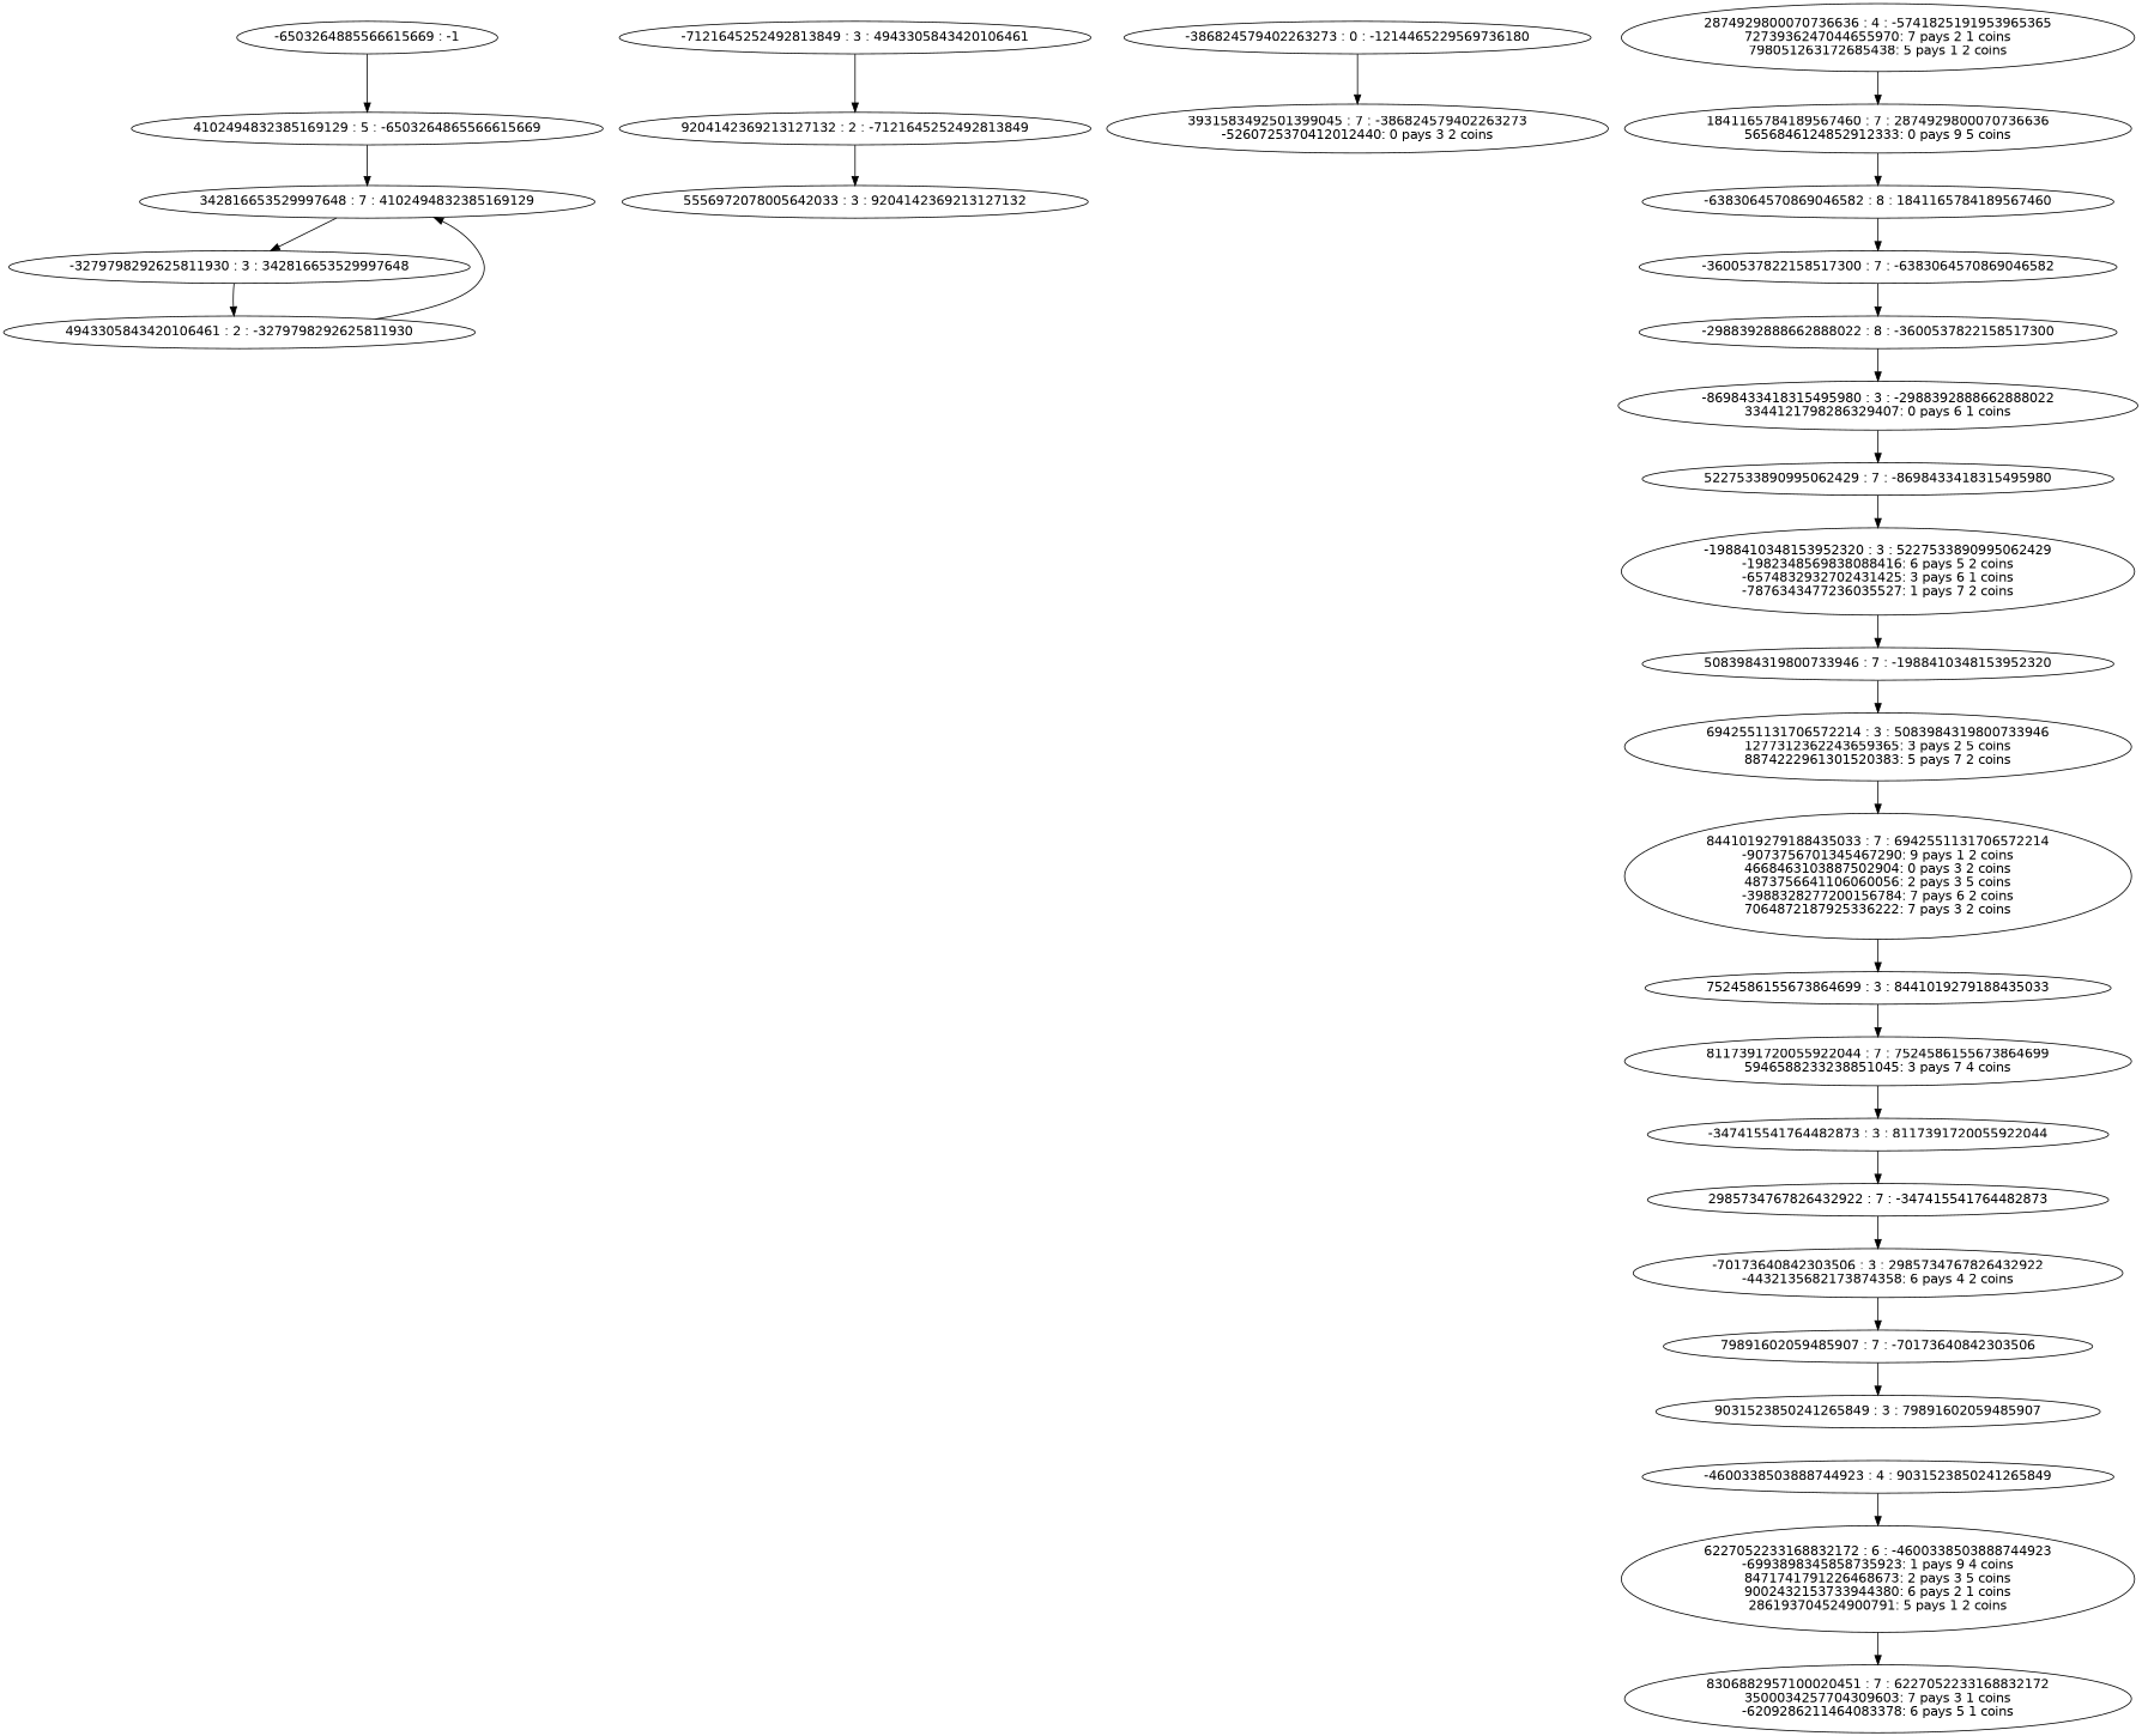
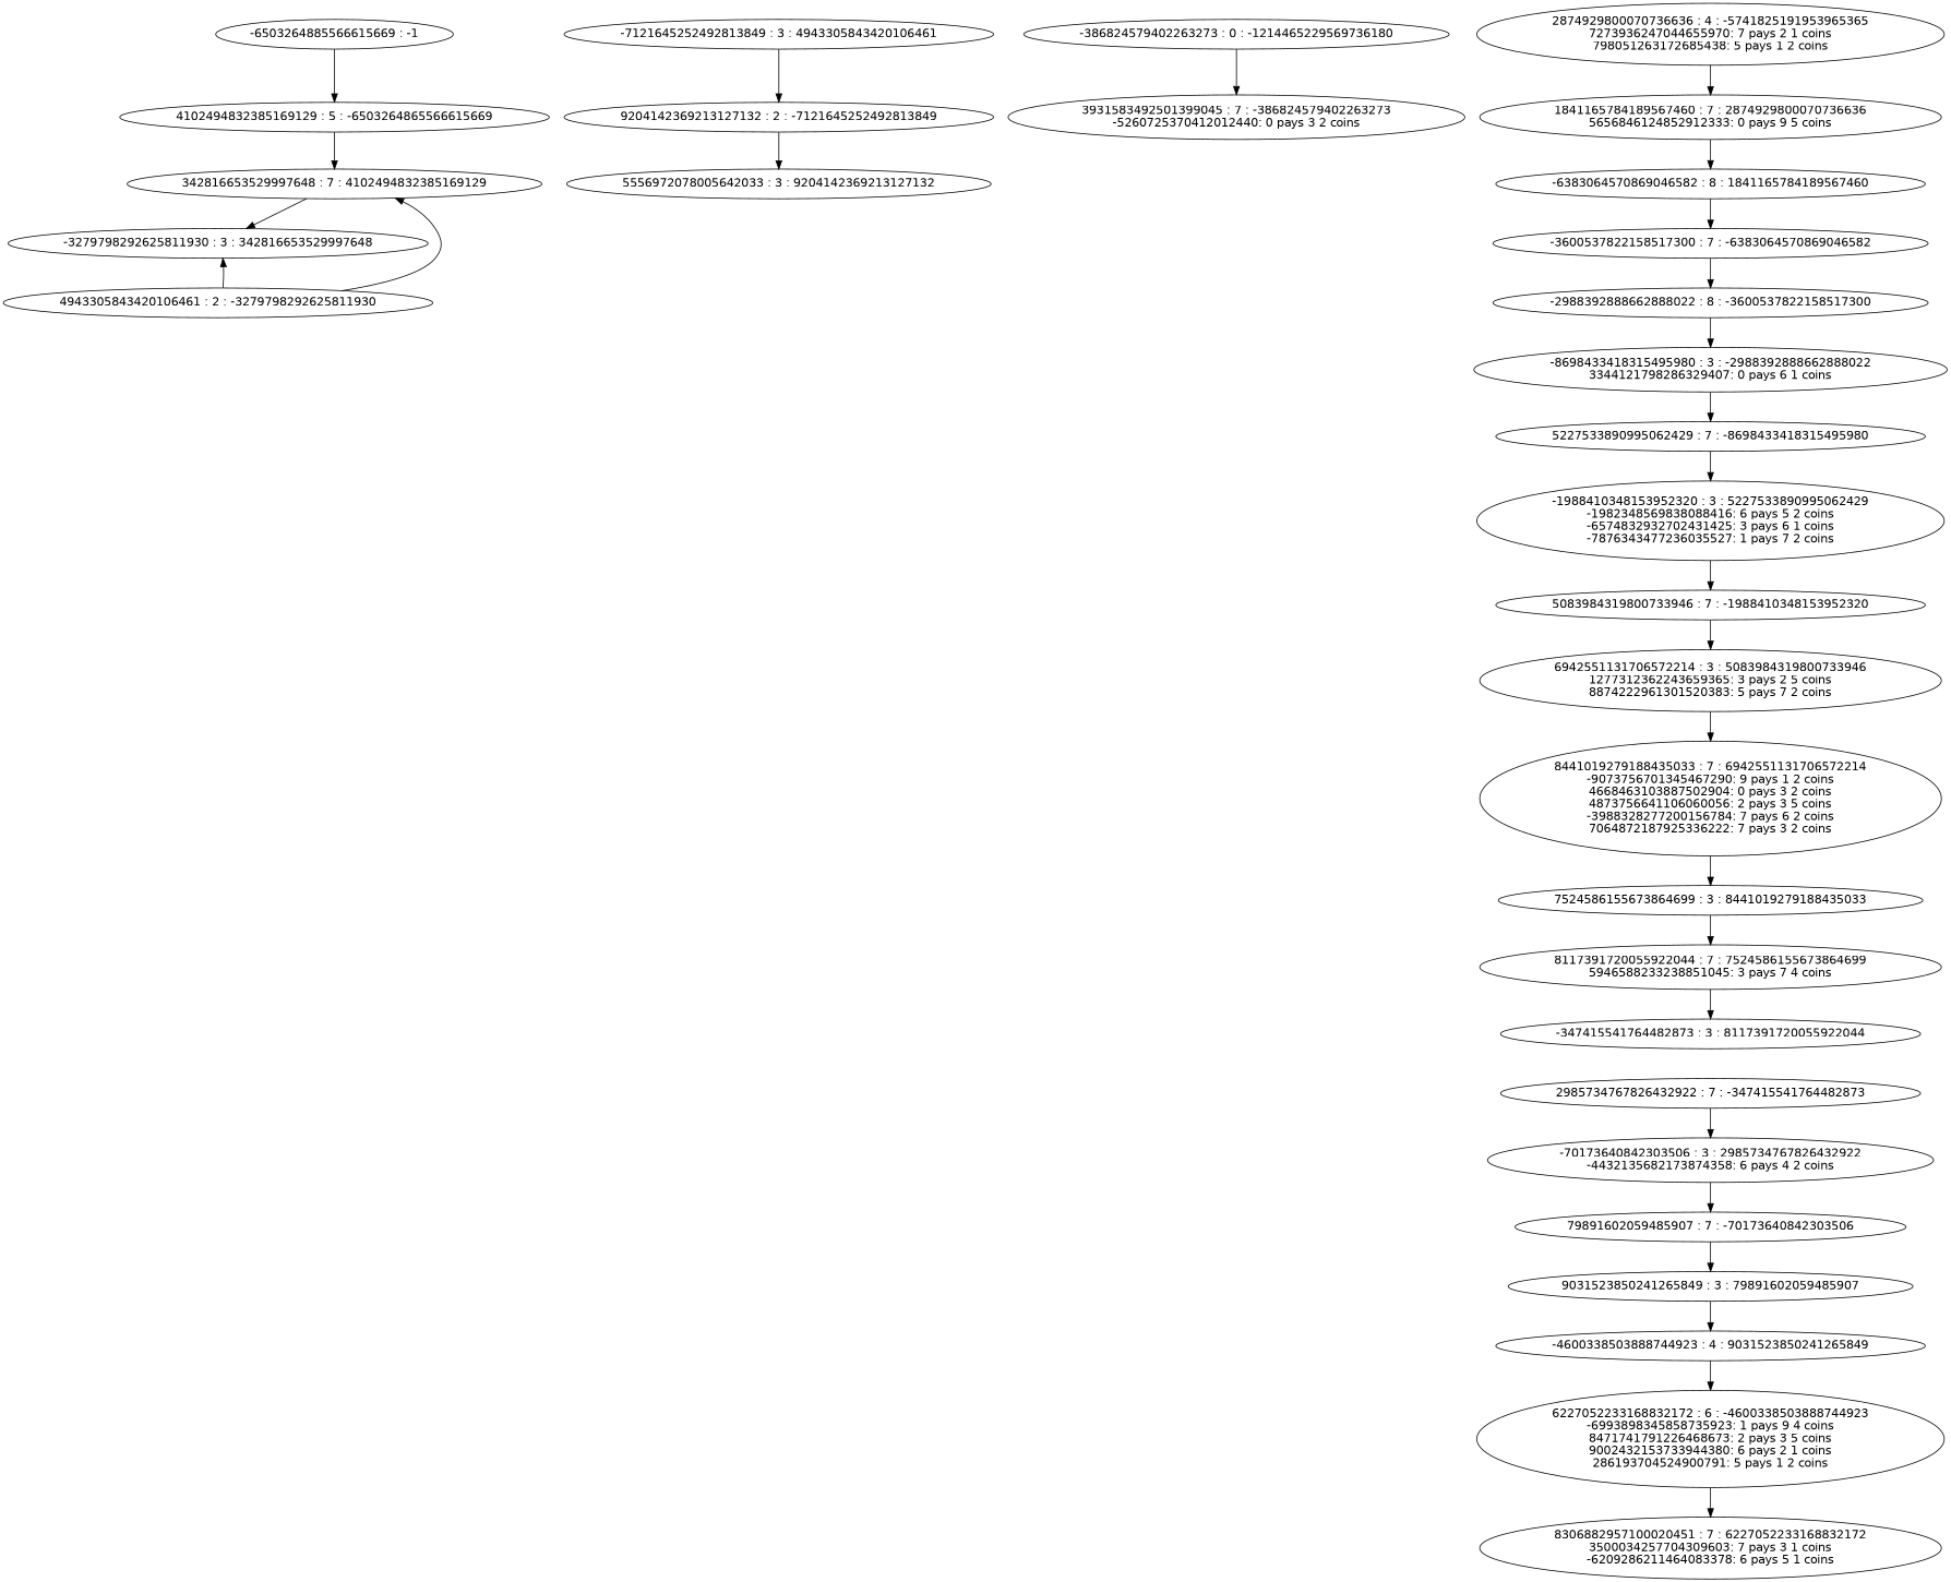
  digraph {
    fontname="DejaVu Sans"
    node [fontname="DejaVu Sans"]
    edge [fontname="DejaVu Sans"]
    n1 [label="-6503264885566615669 : -1"]
    n2 [label="4102494832385169129 : 5 : -6503264865566615669\n"]
    n3 [label="342816653529997648 : 7 : 4102494832385169129\n"]
    n4 [label="-3279798292625811930 : 3 : 342816653529997648\n"]
    n5 [label="4943305843420106461 : 2 : -3279798292625811930\n"]
    n6 [label="-7121645252492813849 : 3 : 4943305843420106461\n"]
    n7 [label="9204142369213127132 : 2 : -7121645252492813849\n"]
    n8 [label="5556972078005642033 : 3 : 9204142369213127132\n"]
    n9 [label="-386824579402263273 : 0 : -1214465229569736180\n"]
    n10 [label="3931583492501399045 : 7 : -386824579402263273\n-5260725370412012440: 0 pays 3 2 coins\n"]
    n11 [label="2874929800070736636 : 4 : -5741825191953965365\n7273936247044655970: 7 pays 2 1 coins\n798051263172685438: 5 pays 1 2 coins\n"]
    n12 [label="1841165784189567460 : 7 : 2874929800070736636\n5656846124852912333: 0 pays 9 5 coins\n"]
    n13 [label="-6383064570869046582 : 8 : 1841165784189567460\n"]
    n14 [label="-3600537822158517300 : 7 : -6383064570869046582\n"]
    n15 [label="-2988392888662888022 : 8 : -3600537822158517300\n"]
    n16 [label="-8698433418315495980 : 3 : -2988392888662888022\n3344121798286329407: 0 pays 6 1 coins\n"]
    n17 [label="5227533890995062429 : 7 : -8698433418315495980\n"]
    n18 [label="-1988410348153952320 : 3 : 5227533890995062429\n-1982348569838088416: 6 pays 5 2 coins\n-6574832932702431425: 3 pays 6 1 coins\n-7876343477236035527: 1 pays 7 2 coins\n"]
    n19 [label="5083984319800733946 : 7 : -1988410348153952320\n"]
    n20 [label="6942551131706572214 : 3 : 5083984319800733946\n1277312362243659365: 3 pays 2 5 coins\n8874222961301520383: 5 pays 7 2 coins\n"]
    n21 [label="8441019279188435033 : 7 : 6942551131706572214\n-9073756701345467290: 9 pays 1 2 coins\n4668463103887502904: 0 pays 3 2 coins\n4873756641106060056: 2 pays 3 5 coins\n-3988328277200156784: 7 pays 6 2 coins\n7064872187925336222: 7 pays 3 2 coins\n"]
    n22 [label="7524586155673864699 : 3 : 8441019279188435033\n"]
    n23 [label="8117391720055922044 : 7 : 7524586155673864699\n5946588233238851045: 3 pays 7 4 coins\n"]
    n24 [label="-347415541764482873 : 3 : 8117391720055922044\n"]
    n25 [label="2985734767826432922 : 7 : -347415541764482873\n"]
    n26 [label="-70173640842303506 : 3 : 2985734767826432922\n-4432135682173874358: 6 pays 4 2 coins\n"]
    n27 [label="79891602059485907 : 7 : -70173640842303506\n"]
    n28 [label="9031523850241265849 : 3 : 79891602059485907\n"]
    n29 [label="-4600338503888744923 : 4 : 9031523850241265849\n"]
    n30 [label="6227052233168832172 : 6 : -4600338503888744923\n-6993898345858735923: 1 pays 9 4 coins\n8471741791226468673: 2 pays 3 5 coins\n9002432153733944380: 6 pays 2 1 coins\n286193704524900791: 5 pays 1 2 coins\n"]
    n31 [label="8306882957100020451 : 7 : 6227052233168832172\n3500034257704309603: 7 pays 3 1 coins\n-6209286211464083378: 6 pays 5 1 coins\n"]
    n1 -> n2
    n2 -> n3
    n3 -> n4
-   n4 -> n5
+   n5 -> n4
    n5 -> n3
    n6 -> n7
    n7 -> n8
    n9 -> n10
    n11 -> n12
    n12 -> n13
    n13 -> n14
    n14 -> n15
    n15 -> n16
    n16 -> n17
    n17 -> n18
    n18 -> n19
    n19 -> n20
    n20 -> n21
    n21 -> n22
    n22 -> n23
    n23 -> n24
-   n24 -> n25
    n25 -> n26
    n26 -> n27
    n27 -> n28
+   n28 -> n29
    n29 -> n30
    n30 -> n31
  }
